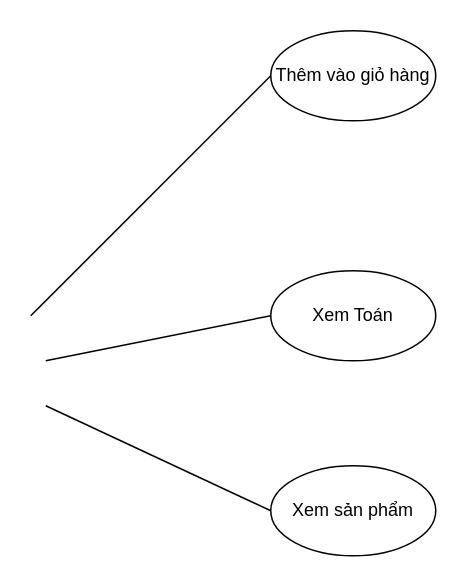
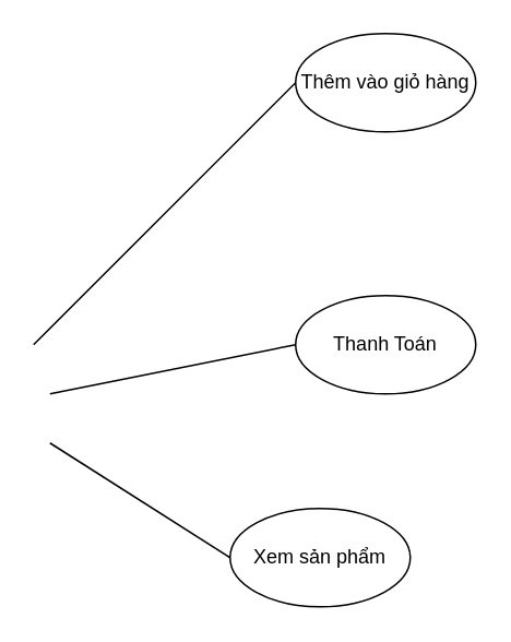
  <mxCell id="0" />
  <mxCell id="1" parent="0" />
  <mxCell id="2" value="Thêm vào giỏ hàng" style="ellipse;whiteSpace=wrap;html=1;" parent="1" vertex="1"><mxGeometry x="180" y="20" width="110" height="60" as="geometry" /></mxCell>
- <mxCell id="3" value="Xem Toán" style="ellipse;whiteSpace=wrap;html=1;" vertex="1" parent="1"><mxGeometry x="180" y="180" width="110" height="60" as="geometry" /></mxCell>
- <mxCell id="4" value="Xem sản phẩm" style="ellipse;whiteSpace=wrap;html=1;" vertex="1" parent="1"><mxGeometry x="180" y="310" width="110" height="60" as="geometry" /></mxCell>
+ <mxCell id="3" value="Thanh Toán" style="ellipse;whiteSpace=wrap;html=1;" vertex="1" parent="1"><mxGeometry x="180" y="180" width="110" height="60" as="geometry" /></mxCell>
+ <mxCell id="4" value="Xem sản phẩm" style="ellipse;whiteSpace=wrap;html=1;" vertex="1" parent="1"><mxGeometry x="140" y="310" width="110" height="60" as="geometry" /></mxCell>
  <mxCell id="5" value="" style="endArrow=none;html=1;rounded=0;entryX=0;entryY=0.5;entryDx=0;entryDy=0;" edge="1" parent="1" target="2"><mxGeometry width="50" height="50" relative="1" as="geometry"><mxPoint x="20" y="210" as="sourcePoint" /><mxPoint x="140.33" y="30" as="targetPoint" /></mxGeometry></mxCell>
  <mxCell id="6" value="" style="endArrow=none;html=1;rounded=0;entryX=0;entryY=0.5;entryDx=0;entryDy=0;" edge="1" parent="1" target="3"><mxGeometry width="50" height="50" relative="1" as="geometry"><mxPoint x="30" y="240" as="sourcePoint" /><mxPoint x="80" y="270" as="targetPoint" /></mxGeometry></mxCell>
  <mxCell id="7" value="" style="endArrow=none;html=1;rounded=0;entryX=0;entryY=0.5;entryDx=0;entryDy=0;" edge="1" parent="1" target="4"><mxGeometry width="50" height="50" relative="1" as="geometry"><mxPoint x="30" y="270" as="sourcePoint" /><mxPoint x="100" y="390" as="targetPoint" /></mxGeometry></mxCell>
